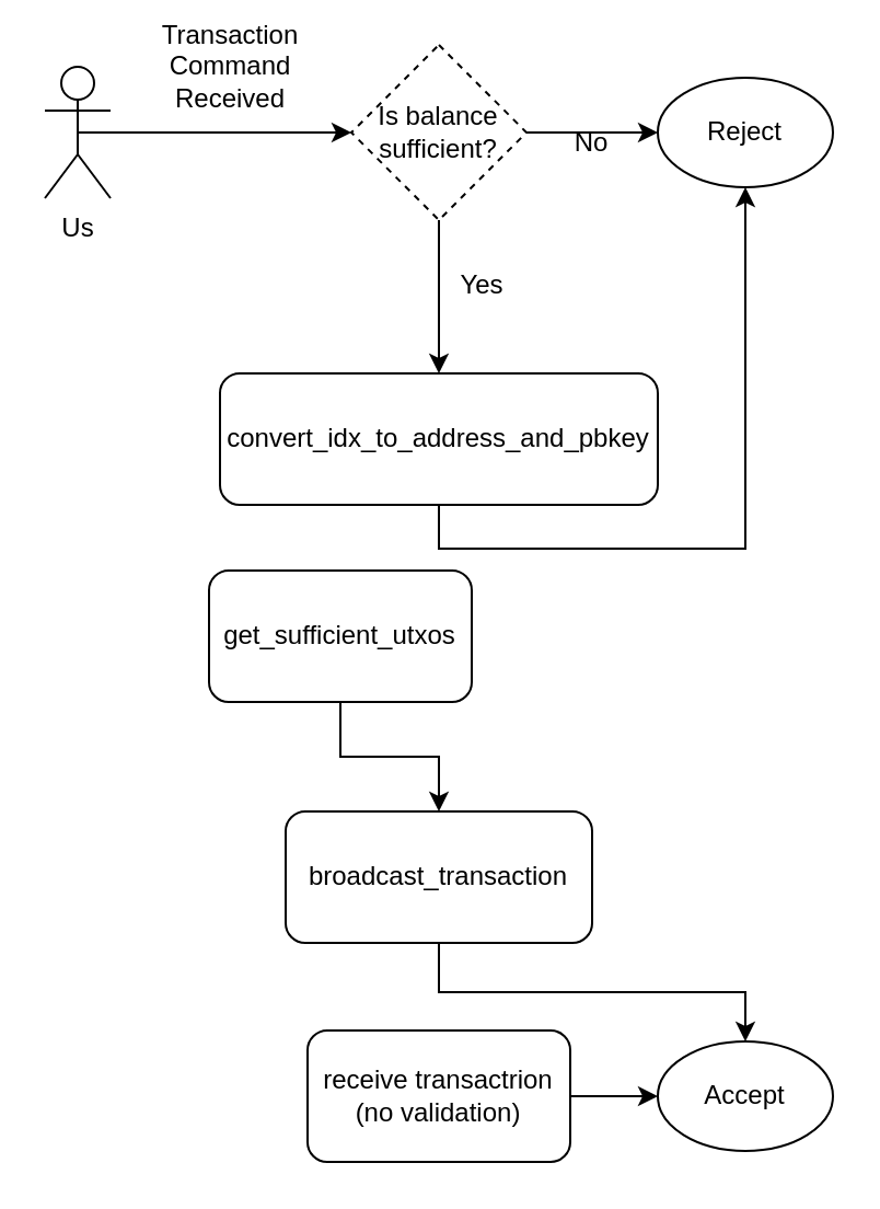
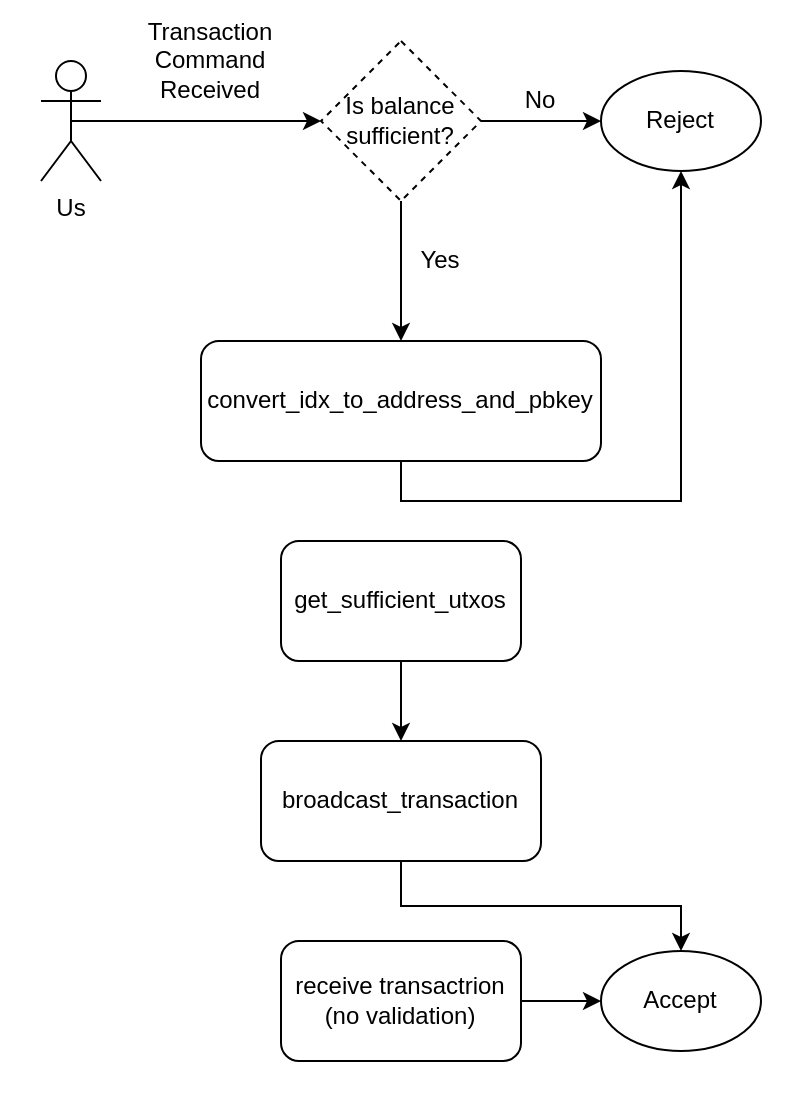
  <mxCell id="0" />
  <mxCell id="1" parent="0" />
  <mxCell id="2" style="edgeStyle=orthogonalEdgeStyle;rounded=0;orthogonalLoop=1;jettySize=auto;html=1;exitX=0.5;exitY=0.5;exitDx=0;exitDy=0;exitPerimeter=0;entryX=0;entryY=0.5;entryDx=0;entryDy=0;" edge="1" parent="1" source="3" target="7"><mxGeometry relative="1" as="geometry" /></mxCell>
  <mxCell id="3" value="Us" style="shape=umlActor;verticalLabelPosition=bottom;labelBackgroundColor=#ffffff;verticalAlign=top;html=1;outlineConnect=0;" vertex="1" parent="1"><mxGeometry x="20" y="30" width="30" height="60" as="geometry" /></mxCell>
  <mxCell id="4" value="Transaction&lt;br&gt;Command&lt;br&gt;Received" style="text;html=1;strokeColor=none;fillColor=none;align=center;verticalAlign=middle;whiteSpace=wrap;rounded=0;" vertex="1" parent="1"><mxGeometry x="60" y="20" width="90" height="20" as="geometry" /></mxCell>
  <mxCell id="5" style="edgeStyle=orthogonalEdgeStyle;rounded=0;orthogonalLoop=1;jettySize=auto;html=1;exitX=1;exitY=0.5;exitDx=0;exitDy=0;entryX=0;entryY=0.5;entryDx=0;entryDy=0;" edge="1" parent="1" source="7" target="8"><mxGeometry relative="1" as="geometry" /></mxCell>
  <mxCell id="6" style="edgeStyle=orthogonalEdgeStyle;rounded=0;orthogonalLoop=1;jettySize=auto;html=1;exitX=0.5;exitY=1;exitDx=0;exitDy=0;entryX=0.5;entryY=0;entryDx=0;entryDy=0;" edge="1" parent="1" source="7" target="12"><mxGeometry relative="1" as="geometry" /></mxCell>
  <mxCell id="7" value="Is balance&lt;br&gt;sufficient?" style="rhombus;whiteSpace=wrap;html=1;dashed=1;" vertex="1" parent="1"><mxGeometry x="160" y="20" width="80" height="80" as="geometry" /></mxCell>
  <mxCell id="8" value="Reject" style="ellipse;whiteSpace=wrap;html=1;" vertex="1" parent="1"><mxGeometry x="300" y="35" width="80" height="50" as="geometry" /></mxCell>
  <mxCell id="9" style="edgeStyle=orthogonalEdgeStyle;rounded=0;orthogonalLoop=1;jettySize=auto;html=1;exitX=0.5;exitY=1;exitDx=0;exitDy=0;entryX=0.5;entryY=0;entryDx=0;entryDy=0;" edge="1" parent="1" source="10" target="14"><mxGeometry relative="1" as="geometry" /></mxCell>
- <mxCell id="10" value="get_sufficient_utxos" style="rounded=1;whiteSpace=wrap;html=1;" vertex="1" parent="1"><mxGeometry x="95" y="260" width="120" height="60" as="geometry" /></mxCell>
+ <mxCell id="10" value="get_sufficient_utxos" style="rounded=1;whiteSpace=wrap;html=1;" vertex="1" parent="1"><mxGeometry x="140" y="270" width="120" height="60" as="geometry" /></mxCell>
  <mxCell id="11" style="edgeStyle=orthogonalEdgeStyle;rounded=0;orthogonalLoop=1;jettySize=auto;html=1;exitX=0.5;exitY=1;exitDx=0;exitDy=0;" edge="1" parent="1" source="12" target="8"><mxGeometry relative="1" as="geometry" /></mxCell>
  <mxCell id="12" value="convert_idx_to_address_and_pbkey" style="rounded=1;whiteSpace=wrap;html=1;" vertex="1" parent="1"><mxGeometry x="100" y="170" width="200" height="60" as="geometry" /></mxCell>
  <mxCell id="13" style="edgeStyle=orthogonalEdgeStyle;rounded=0;orthogonalLoop=1;jettySize=auto;html=1;exitX=0.5;exitY=1;exitDx=0;exitDy=0;" edge="1" parent="1" source="14" target="17"><mxGeometry relative="1" as="geometry" /></mxCell>
  <mxCell id="14" value="broadcast_transaction" style="rounded=1;whiteSpace=wrap;html=1;" vertex="1" parent="1"><mxGeometry x="130" y="370" width="140" height="60" as="geometry" /></mxCell>
  <mxCell id="15" style="edgeStyle=orthogonalEdgeStyle;rounded=0;orthogonalLoop=1;jettySize=auto;html=1;exitX=1;exitY=0.5;exitDx=0;exitDy=0;entryX=0;entryY=0.5;entryDx=0;entryDy=0;" edge="1" parent="1" source="16" target="17"><mxGeometry relative="1" as="geometry" /></mxCell>
  <mxCell id="16" value="receive transactrion&lt;br&gt;(no validation)" style="rounded=1;whiteSpace=wrap;html=1;" vertex="1" parent="1"><mxGeometry x="140" y="470" width="120" height="60" as="geometry" /></mxCell>
  <mxCell id="17" value="Accept" style="ellipse;whiteSpace=wrap;html=1;" vertex="1" parent="1"><mxGeometry x="300" y="475" width="80" height="50" as="geometry" /></mxCell>
  <mxCell id="18" value="Yes" style="text;html=1;strokeColor=none;fillColor=none;align=center;verticalAlign=middle;whiteSpace=wrap;rounded=0;" vertex="1" parent="1"><mxGeometry x="200" y="120" width="40" height="20" as="geometry" /></mxCell>
- <mxCell id="19" value="No" style="text;html=1;strokeColor=none;fillColor=none;align=center;verticalAlign=middle;whiteSpace=wrap;rounded=0;" vertex="1" parent="1"><mxGeometry x="250" y="55" width="40" height="20" as="geometry" /></mxCell>
+ <mxCell id="19" value="No" style="text;html=1;strokeColor=none;fillColor=none;align=center;verticalAlign=middle;whiteSpace=wrap;rounded=0;" vertex="1" parent="1"><mxGeometry x="250" y="40" width="40" height="20" as="geometry" /></mxCell>
